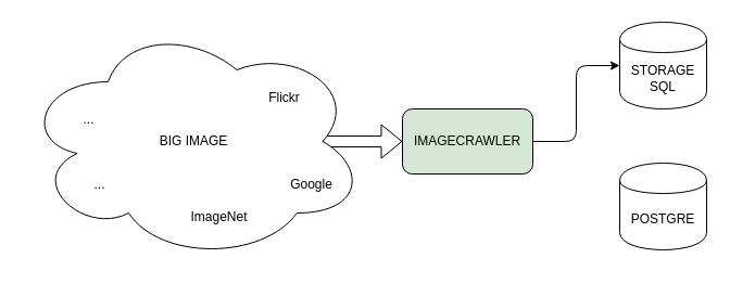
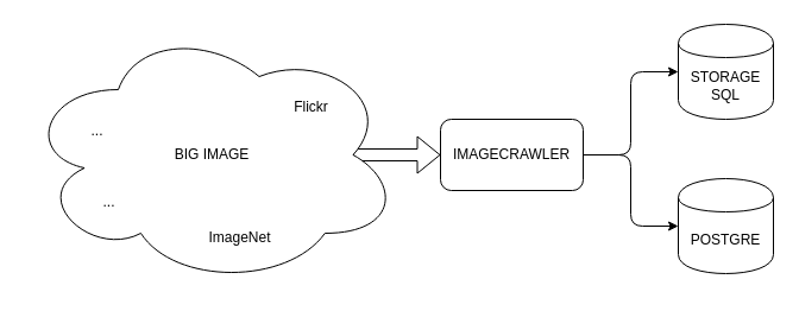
  <mxCell id="0" />
  <mxCell id="1" parent="0" />
  <mxCell id="2" value="" style="shape=flexArrow;endArrow=classic;html=1;entryX=0;entryY=0.5;entryDx=0;entryDy=0;exitX=0.875;exitY=0.5;exitDx=0;exitDy=0;exitPerimeter=0;" parent="1" source="3" target="9" edge="1"><mxGeometry width="50" height="50" relative="1" as="geometry"><mxPoint x="370" y="260" as="sourcePoint" /><mxPoint x="590" y="340" as="targetPoint" /></mxGeometry></mxCell>
  <mxCell id="3" value="BIG IMAGE" style="ellipse;shape=cloud;whiteSpace=wrap;html=1;" parent="1" vertex="1"><mxGeometry x="20" y="20" width="316" height="220" as="geometry" /></mxCell>
- <mxCell id="4" value="&lt;span&gt;Google&lt;/span&gt;" style="text;html=1;align=center;verticalAlign=middle;resizable=0;points=[];autosize=1;" parent="1" vertex="1"><mxGeometry x="261" y="160" width="50" height="20" as="geometry" /></mxCell>
  <mxCell id="5" value="&lt;span&gt;ImageNet&lt;/span&gt;" style="text;html=1;align=center;verticalAlign=middle;resizable=0;points=[];autosize=1;" parent="1" vertex="1"><mxGeometry x="166" y="190" width="70" height="20" as="geometry" /></mxCell>
  <mxCell id="6" value="&lt;span&gt;...&lt;/span&gt;" style="text;html=1;align=center;verticalAlign=middle;resizable=0;points=[];autosize=1;" parent="1" vertex="1"><mxGeometry x="76" y="160" width="30" height="20" as="geometry" /></mxCell>
  <mxCell id="7" value="&lt;span&gt;Flickr&lt;/span&gt;" style="text;html=1;align=center;verticalAlign=middle;resizable=0;points=[];autosize=1;" parent="1" vertex="1"><mxGeometry x="241" y="80" width="40" height="20" as="geometry" /></mxCell>
  <mxCell id="8" value="&lt;span&gt;...&lt;/span&gt;" style="text;html=1;align=center;verticalAlign=middle;resizable=0;points=[];autosize=1;" parent="1" vertex="1"><mxGeometry x="66" y="100" width="30" height="20" as="geometry" /></mxCell>
- <mxCell id="9" value="IMAGECRAWLER" style="rounded=1;whiteSpace=wrap;html=1;fillColor=#d5e8d4;" parent="1" vertex="1"><mxGeometry x="370" y="100" width="120" height="60" as="geometry" /></mxCell>
+ <mxCell id="9" value="IMAGECRAWLER" style="rounded=1;whiteSpace=wrap;html=1;" parent="1" vertex="1"><mxGeometry x="370" y="100" width="120" height="60" as="geometry" /></mxCell>
  <mxCell id="10" value="&lt;span&gt;STORAGE&lt;br&gt;SQL&lt;/span&gt;" style="shape=cylinder;whiteSpace=wrap;html=1;boundedLbl=1;backgroundOutline=1;" parent="1" vertex="1"><mxGeometry x="570" y="20" width="80" height="80" as="geometry" /></mxCell>
+ <mxCell id="11" value="" style="edgeStyle=elbowEdgeStyle;elbow=horizontal;endArrow=classic;html=1;exitX=1;exitY=0.5;exitDx=0;exitDy=0;entryX=0;entryY=0.5;entryDx=0;entryDy=0;" parent="1" source="9" edge="1" target="13"><mxGeometry width="50" height="50" relative="1" as="geometry"><mxPoint x="460" y="410" as="sourcePoint" /><mxPoint x="570" y="190" as="targetPoint" /></mxGeometry></mxCell>
  <mxCell id="12" value="" style="edgeStyle=elbowEdgeStyle;elbow=horizontal;endArrow=classic;html=1;entryX=0;entryY=0.5;entryDx=0;entryDy=0;" parent="1" target="10" edge="1"><mxGeometry width="50" height="50" relative="1" as="geometry"><mxPoint x="490" y="130" as="sourcePoint" /><mxPoint x="540" y="20" as="targetPoint" /></mxGeometry></mxCell>
  <mxCell id="13" value="POSTGRE" style="shape=cylinder;whiteSpace=wrap;html=1;boundedLbl=1;backgroundOutline=1;" parent="1" vertex="1"><mxGeometry x="570" y="150" width="80" height="80" as="geometry" /></mxCell>
